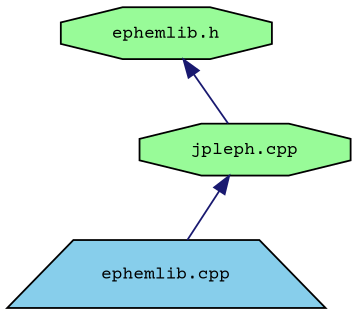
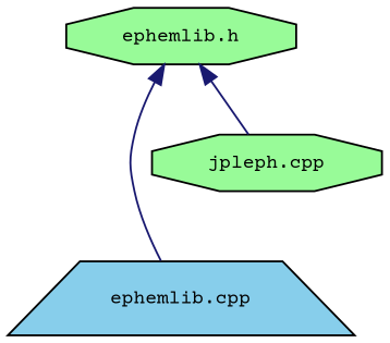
  digraph {
    fontname="Courier Prime"
    node [color=black fillcolor=palegreen fontname="Courier Prime" fontsize=10 shape=octagon style=filled]
    edge [color=midnightblue dir=back fontname="Courier Prime" fontsize=10 labelfontname=Helvetica labelfontsize=10 style=solid]
    n1 [fontcolor=black height=0.2 label="ephemlib.h" width=0.4]
    n2 [fillcolor=skyblue height=0.2 label="ephemlib.cpp" shape=trapezium width=0.4]
    n3 [height=0.2 label="jpleph.cpp" width=0.4]
-   n3 -> n2
+   n1 -> n2
    n1 -> n3
  }
